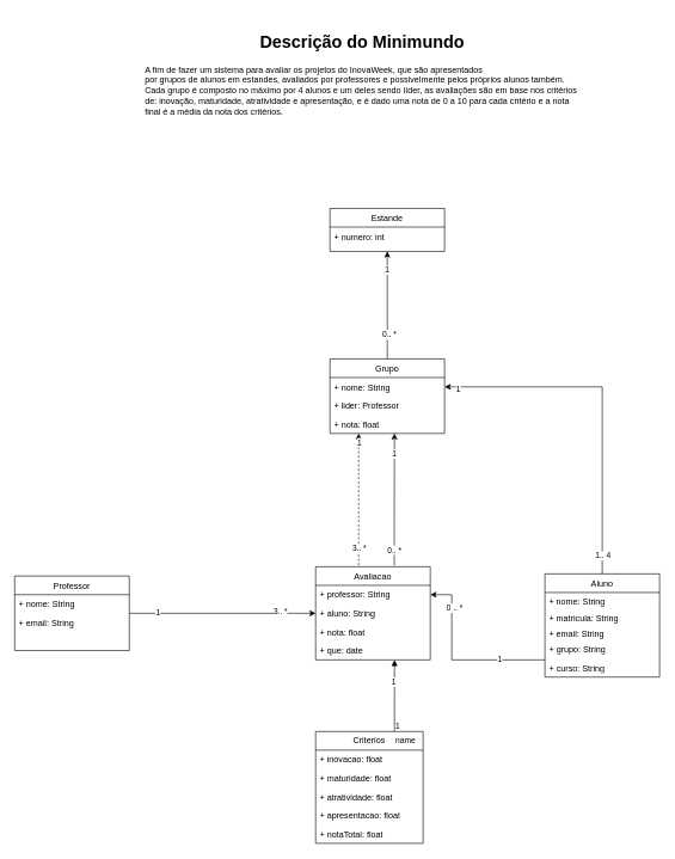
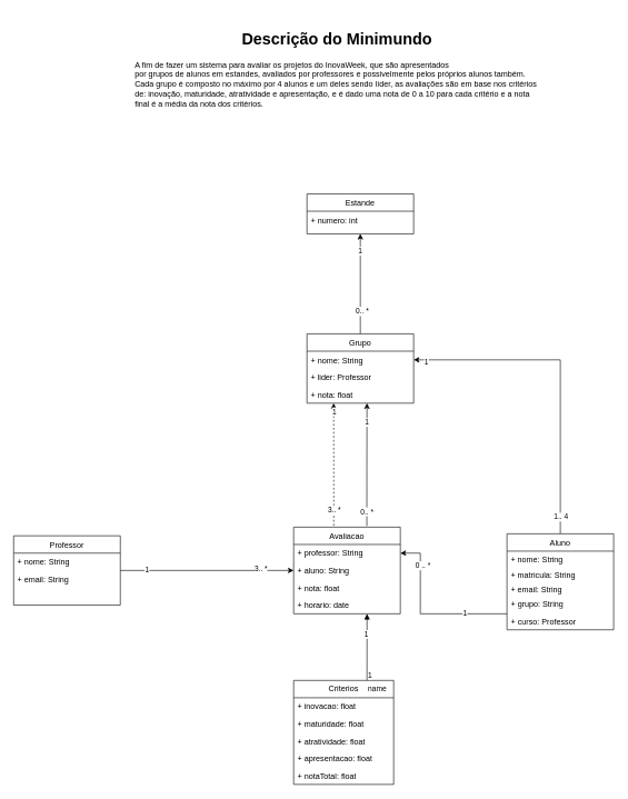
  <mxCell id="0" />
  <mxCell id="1" parent="0" />
  <mxCell id="2" style="edgeStyle=orthogonalEdgeStyle;rounded=0;orthogonalLoop=1;jettySize=auto;html=1;entryX=1;entryY=0.5;entryDx=0;entryDy=0;" parent="1" source="8" target="38" edge="1"><mxGeometry relative="1" as="geometry"><mxPoint x="710" y="880" as="targetPoint" /><Array as="points"><mxPoint x="630" y="920" /></Array></mxGeometry></mxCell>
  <mxCell id="3" value="1" style="edgeLabel;html=1;align=center;verticalAlign=middle;resizable=0;points=[];" parent="2" connectable="0" vertex="1"><mxGeometry x="-0.492" y="-2" relative="1" as="geometry"><mxPoint as="offset" /></mxGeometry></mxCell>
  <mxCell id="4" value="0 .. *" style="edgeLabel;html=1;align=center;verticalAlign=middle;resizable=0;points=[];" parent="2" connectable="0" vertex="1"><mxGeometry x="0.614" y="-3" relative="1" as="geometry"><mxPoint as="offset" /></mxGeometry></mxCell>
  <mxCell id="5" style="edgeStyle=orthogonalEdgeStyle;rounded=0;orthogonalLoop=1;jettySize=auto;html=1;entryX=1;entryY=0.5;entryDx=0;entryDy=0;" parent="1" source="8" target="33" edge="1"><mxGeometry relative="1" as="geometry"><Array as="points"><mxPoint x="840" y="539" /></Array></mxGeometry></mxCell>
  <mxCell id="6" value="1.. 4" style="edgeLabel;html=1;align=center;verticalAlign=middle;resizable=0;points=[];" parent="5" connectable="0" vertex="1"><mxGeometry x="-0.892" relative="1" as="geometry"><mxPoint as="offset" /></mxGeometry></mxCell>
  <mxCell id="7" value="1" style="edgeLabel;html=1;align=center;verticalAlign=middle;resizable=0;points=[];" parent="5" connectable="0" vertex="1"><mxGeometry x="0.924" y="2" relative="1" as="geometry"><mxPoint as="offset" /></mxGeometry></mxCell>
  <mxCell id="8" value="Aluno" style="swimlane;fontStyle=0;align=center;verticalAlign=top;childLayout=stackLayout;horizontal=1;startSize=26;horizontalStack=0;resizeParent=1;resizeLast=0;collapsible=1;marginBottom=0;rounded=0;shadow=0;strokeWidth=1;" parent="1" vertex="1"><mxGeometry x="760" y="800" width="160" height="144" as="geometry"><mxRectangle x="130" y="380" width="160" height="26" as="alternateBounds" /></mxGeometry></mxCell>
  <mxCell id="9" value="+ nome: String" style="text;align=left;verticalAlign=top;spacingLeft=4;spacingRight=4;overflow=hidden;rotatable=0;points=[[0,0.5],[1,0.5]];portConstraint=eastwest;" parent="8" vertex="1"><mxGeometry y="26" width="160" height="22" as="geometry" /></mxCell>
  <mxCell id="10" value="+ matricula: String" style="text;align=left;verticalAlign=top;spacingLeft=4;spacingRight=4;overflow=hidden;rotatable=0;points=[[0,0.5],[1,0.5]];portConstraint=eastwest;" parent="8" vertex="1"><mxGeometry y="48" width="160" height="22" as="geometry" /></mxCell>
  <mxCell id="11" value="+ email: String" style="text;align=left;verticalAlign=top;spacingLeft=4;spacingRight=4;overflow=hidden;rotatable=0;points=[[0,0.5],[1,0.5]];portConstraint=eastwest;" parent="8" vertex="1"><mxGeometry y="70" width="160" height="22" as="geometry" /></mxCell>
  <mxCell id="12" value="+ grupo: String" style="text;strokeColor=none;fillColor=none;align=left;verticalAlign=top;spacingLeft=4;spacingRight=4;overflow=hidden;rotatable=0;points=[[0,0.5],[1,0.5]];portConstraint=eastwest;whiteSpace=wrap;html=1;" parent="8" vertex="1"><mxGeometry y="92" width="160" height="26" as="geometry" /></mxCell>
- <mxCell id="13" value="+ curso: String" style="text;strokeColor=none;fillColor=none;align=left;verticalAlign=top;spacingLeft=4;spacingRight=4;overflow=hidden;rotatable=0;points=[[0,0.5],[1,0.5]];portConstraint=eastwest;whiteSpace=wrap;html=1;" parent="8" vertex="1"><mxGeometry y="118" width="160" height="26" as="geometry" /></mxCell>
+ <mxCell id="13" value="+ curso: Professor" style="text;strokeColor=none;fillColor=none;align=left;verticalAlign=top;spacingLeft=4;spacingRight=4;overflow=hidden;rotatable=0;points=[[0,0.5],[1,0.5]];portConstraint=eastwest;whiteSpace=wrap;html=1;" parent="8" vertex="1"><mxGeometry y="118" width="160" height="26" as="geometry" /></mxCell>
  <mxCell id="14" style="edgeStyle=orthogonalEdgeStyle;rounded=0;orthogonalLoop=1;jettySize=auto;html=1;" parent="1" source="17" edge="1" target="37"><mxGeometry relative="1" as="geometry"><mxPoint x="330" y="902" as="targetPoint" /></mxGeometry></mxCell>
  <mxCell id="15" value="1&lt;br&gt;" style="edgeLabel;html=1;align=center;verticalAlign=middle;resizable=0;points=[];" parent="14" connectable="0" vertex="1"><mxGeometry x="-0.7" y="2" relative="1" as="geometry"><mxPoint as="offset" /></mxGeometry></mxCell>
  <mxCell id="16" value="3.. *" style="edgeLabel;html=1;align=center;verticalAlign=middle;resizable=0;points=[];" parent="14" connectable="0" vertex="1"><mxGeometry x="0.614" y="3" relative="1" as="geometry"><mxPoint as="offset" /></mxGeometry></mxCell>
  <mxCell id="17" value="Professor" style="swimlane;fontStyle=0;align=center;verticalAlign=top;childLayout=stackLayout;horizontal=1;startSize=26;horizontalStack=0;resizeParent=1;resizeLast=0;collapsible=1;marginBottom=0;rounded=0;shadow=0;strokeWidth=1;" parent="1" vertex="1"><mxGeometry x="20" y="803" width="160" height="104" as="geometry"><mxRectangle x="340" y="380" width="170" height="26" as="alternateBounds" /></mxGeometry></mxCell>
  <mxCell id="18" value="+ nome: String" style="text;align=left;verticalAlign=top;spacingLeft=4;spacingRight=4;overflow=hidden;rotatable=0;points=[[0,0.5],[1,0.5]];portConstraint=eastwest;" parent="17" vertex="1"><mxGeometry y="26" width="160" height="26" as="geometry" /></mxCell>
  <mxCell id="19" value="+ email: String" style="text;align=left;verticalAlign=top;spacingLeft=4;spacingRight=4;overflow=hidden;rotatable=0;points=[[0,0.5],[1,0.5]];portConstraint=eastwest;" parent="17" vertex="1"><mxGeometry y="52" width="160" height="26" as="geometry" /></mxCell>
  <mxCell id="20" style="edgeStyle=orthogonalEdgeStyle;rounded=0;orthogonalLoop=1;jettySize=auto;html=1;entryX=0.25;entryY=1;entryDx=0;entryDy=0;exitX=0.376;exitY=-0.016;exitDx=0;exitDy=0;exitPerimeter=0;dashed=1;" parent="1" source="37" target="32" edge="1"><mxGeometry relative="1" as="geometry"><mxPoint x="500" y="790" as="sourcePoint" /><mxPoint x="500" y="630" as="targetPoint" /><Array as="points" /></mxGeometry></mxCell>
  <mxCell id="21" value="3.. *" style="edgeLabel;html=1;align=center;verticalAlign=middle;resizable=0;points=[];" parent="20" connectable="0" vertex="1"><mxGeometry x="-0.743" relative="1" as="geometry"><mxPoint as="offset" /></mxGeometry></mxCell>
  <mxCell id="22" value="1" style="edgeLabel;html=1;align=center;verticalAlign=middle;resizable=0;points=[];" parent="20" connectable="0" vertex="1"><mxGeometry x="0.752" y="-4" relative="1" as="geometry"><mxPoint x="-4" y="-11" as="offset" /></mxGeometry></mxCell>
  <mxCell id="23" value="Estande" style="swimlane;fontStyle=0;align=center;verticalAlign=top;childLayout=stackLayout;horizontal=1;startSize=26;horizontalStack=0;resizeParent=1;resizeLast=0;collapsible=1;marginBottom=0;rounded=0;shadow=0;strokeWidth=1;" parent="1" vertex="1"><mxGeometry x="460" y="290" width="160" height="60" as="geometry"><mxRectangle x="130" y="380" width="160" height="26" as="alternateBounds" /></mxGeometry></mxCell>
  <mxCell id="24" value="+ numero: int" style="text;align=left;verticalAlign=top;spacingLeft=4;spacingRight=4;overflow=hidden;rotatable=0;points=[[0,0.5],[1,0.5]];portConstraint=eastwest;" parent="23" vertex="1"><mxGeometry y="26" width="160" height="22" as="geometry" /></mxCell>
  <mxCell id="25" style="edgeStyle=orthogonalEdgeStyle;rounded=0;orthogonalLoop=1;jettySize=auto;html=1;exitX=0.686;exitY=-0.013;exitDx=0;exitDy=0;exitPerimeter=0;" parent="1" edge="1" source="37"><mxGeometry relative="1" as="geometry"><Array as="points" /><mxPoint x="550" y="604" as="targetPoint" /><mxPoint x="550" y="790" as="sourcePoint" /></mxGeometry></mxCell>
  <mxCell id="26" value="0.. *" style="edgeLabel;html=1;align=center;verticalAlign=middle;resizable=0;points=[];" parent="25" connectable="0" vertex="1"><mxGeometry x="-0.762" relative="1" as="geometry"><mxPoint as="offset" /></mxGeometry></mxCell>
  <mxCell id="27" value="1" style="edgeLabel;html=1;align=center;verticalAlign=middle;resizable=0;points=[];" parent="25" connectable="0" vertex="1"><mxGeometry x="0.79" y="1" relative="1" as="geometry"><mxPoint y="9" as="offset" /></mxGeometry></mxCell>
  <mxCell id="28" style="edgeStyle=orthogonalEdgeStyle;rounded=0;orthogonalLoop=1;jettySize=auto;html=1;entryX=0.5;entryY=1;entryDx=0;entryDy=0;" parent="1" source="32" target="23" edge="1"><mxGeometry relative="1" as="geometry" /></mxCell>
  <mxCell id="29" value="1" style="edgeLabel;html=1;align=center;verticalAlign=middle;resizable=0;points=[];" parent="28" connectable="0" vertex="1"><mxGeometry x="-0.541" y="-1" relative="1" as="geometry"><mxPoint as="offset" /></mxGeometry></mxCell>
  <mxCell id="30" value="1" style="edgeLabel;html=1;align=center;verticalAlign=middle;resizable=0;points=[];" parent="28" connectable="0" vertex="1"><mxGeometry x="0.671" y="1" relative="1" as="geometry"><mxPoint as="offset" /></mxGeometry></mxCell>
  <mxCell id="31" value="0.. *" style="edgeLabel;html=1;align=center;verticalAlign=middle;resizable=0;points=[];" parent="28" connectable="0" vertex="1"><mxGeometry x="-0.537" y="-2" relative="1" as="geometry"><mxPoint as="offset" /></mxGeometry></mxCell>
  <mxCell id="32" value="Grupo" style="swimlane;fontStyle=0;align=center;verticalAlign=top;childLayout=stackLayout;horizontal=1;startSize=26;horizontalStack=0;resizeParent=1;resizeLast=0;collapsible=1;marginBottom=0;rounded=0;shadow=0;strokeWidth=1;" parent="1" vertex="1"><mxGeometry x="460" y="500" width="160" height="104" as="geometry"><mxRectangle x="340" y="380" width="170" height="26" as="alternateBounds" /></mxGeometry></mxCell>
  <mxCell id="33" value="+ nome: String" style="text;align=left;verticalAlign=top;spacingLeft=4;spacingRight=4;overflow=hidden;rotatable=0;points=[[0,0.5],[1,0.5]];portConstraint=eastwest;" parent="32" vertex="1"><mxGeometry y="26" width="160" height="26" as="geometry" /></mxCell>
  <mxCell id="34" value="+ lider: Professor" style="text;align=left;verticalAlign=top;spacingLeft=4;spacingRight=4;overflow=hidden;rotatable=0;points=[[0,0.5],[1,0.5]];portConstraint=eastwest;" parent="32" vertex="1"><mxGeometry y="52" width="160" height="26" as="geometry" /></mxCell>
  <mxCell id="35" value="+ nota: float" style="text;align=left;verticalAlign=top;spacingLeft=4;spacingRight=4;overflow=hidden;rotatable=0;points=[[0,0.5],[1,0.5]];portConstraint=eastwest;" parent="32" vertex="1"><mxGeometry y="78" width="160" height="26" as="geometry" /></mxCell>
  <mxCell id="36" value="&lt;h1 style=&quot;text-align: center;&quot;&gt;Descrição do Minimundo&lt;/h1&gt;&lt;div style=&quot;&quot;&gt;&lt;span style=&quot;background-color: initial;&quot;&gt;A fim de fazer um sistema para avaliar os projetos do InovaWeek, que são apresentados&lt;/span&gt;&lt;/div&gt;&lt;div style=&quot;&quot;&gt;&lt;span style=&quot;background-color: initial;&quot;&gt;por grupos de alunos em estandes, avaliados por professores e possivelmente pelos próprios alunos também.&lt;/span&gt;&lt;/div&gt;&lt;div style=&quot;&quot;&gt;&lt;span style=&quot;background-color: initial;&quot;&gt;Cada grupo é composto no máximo por 4 alunos e um deles sendo líder, as avaliações são em base nos critérios&amp;nbsp;&lt;/span&gt;&lt;/div&gt;&lt;div style=&quot;&quot;&gt;&lt;span style=&quot;background-color: initial;&quot;&gt;de: inovação, maturidade, atratividade e apresentação, e é dado uma nota de 0 a 10 para cada critério e a nota&lt;/span&gt;&lt;/div&gt;&lt;div style=&quot;&quot;&gt;&lt;span style=&quot;background-color: initial;&quot;&gt;final é a média da nota dos critérios.&lt;/span&gt;&lt;/div&gt;" style="text;html=1;align=left;verticalAlign=middle;resizable=0;points=[];autosize=1;rotation=0;rounded=0;labelPosition=center;verticalLabelPosition=middle;" parent="1" vertex="1"><mxGeometry x="200" y="20" width="630" height="150" as="geometry" /></mxCell>
  <mxCell id="37" value="Avaliacao" style="swimlane;fontStyle=0;align=center;verticalAlign=top;childLayout=stackLayout;horizontal=1;startSize=26;horizontalStack=0;resizeParent=1;resizeLast=0;collapsible=1;marginBottom=0;rounded=0;shadow=0;strokeWidth=1;" parent="1" vertex="1"><mxGeometry x="440" y="790" width="160" height="130" as="geometry"><mxRectangle x="130" y="380" width="160" height="26" as="alternateBounds" /></mxGeometry></mxCell>
  <mxCell id="38" value="+ professor: String&#10;" style="text;align=left;verticalAlign=top;spacingLeft=4;spacingRight=4;overflow=hidden;rotatable=0;points=[[0,0.5],[1,0.5]];portConstraint=eastwest;" parent="37" vertex="1"><mxGeometry y="26" width="160" height="26" as="geometry" /></mxCell>
  <mxCell id="39" value="+ aluno: String" style="text;align=left;verticalAlign=top;spacingLeft=4;spacingRight=4;overflow=hidden;rotatable=0;points=[[0,0.5],[1,0.5]];portConstraint=eastwest;" parent="37" vertex="1"><mxGeometry y="52" width="160" height="26" as="geometry" /></mxCell>
  <mxCell id="40" value="+ nota: float" style="text;align=left;verticalAlign=top;spacingLeft=4;spacingRight=4;overflow=hidden;rotatable=0;points=[[0,0.5],[1,0.5]];portConstraint=eastwest;" parent="37" vertex="1"><mxGeometry y="78" width="160" height="26" as="geometry" /></mxCell>
- <mxCell id="41" value="+ que: date" style="text;align=left;verticalAlign=top;spacingLeft=4;spacingRight=4;overflow=hidden;rotatable=0;points=[[0,0.5],[1,0.5]];portConstraint=eastwest;" parent="37" vertex="1"><mxGeometry y="104" width="160" height="26" as="geometry" /></mxCell>
+ <mxCell id="41" value="+ horario: date" style="text;align=left;verticalAlign=top;spacingLeft=4;spacingRight=4;overflow=hidden;rotatable=0;points=[[0,0.5],[1,0.5]];portConstraint=eastwest;" parent="37" vertex="1"><mxGeometry y="104" width="160" height="26" as="geometry" /></mxCell>
  <mxCell id="42" value="Criterios" style="swimlane;fontStyle=0;childLayout=stackLayout;horizontal=1;startSize=26;fillColor=none;horizontalStack=0;resizeParent=1;resizeParentMax=0;resizeLast=0;collapsible=1;marginBottom=0;whiteSpace=wrap;html=1;" vertex="1" parent="1"><mxGeometry x="440" y="1020" width="150" height="156" as="geometry" /></mxCell>
  <mxCell id="43" value="+ inovacao: float" style="text;strokeColor=none;fillColor=none;align=left;verticalAlign=top;spacingLeft=4;spacingRight=4;overflow=hidden;rotatable=0;points=[[0,0.5],[1,0.5]];portConstraint=eastwest;whiteSpace=wrap;html=1;" vertex="1" parent="42"><mxGeometry y="26" width="150" height="26" as="geometry" /></mxCell>
  <mxCell id="44" value="+ maturidade: float" style="text;strokeColor=none;fillColor=none;align=left;verticalAlign=top;spacingLeft=4;spacingRight=4;overflow=hidden;rotatable=0;points=[[0,0.5],[1,0.5]];portConstraint=eastwest;whiteSpace=wrap;html=1;" vertex="1" parent="42"><mxGeometry y="52" width="150" height="26" as="geometry" /></mxCell>
  <mxCell id="45" value="+ atratividade: float" style="text;strokeColor=none;fillColor=none;align=left;verticalAlign=top;spacingLeft=4;spacingRight=4;overflow=hidden;rotatable=0;points=[[0,0.5],[1,0.5]];portConstraint=eastwest;whiteSpace=wrap;html=1;" vertex="1" parent="42"><mxGeometry y="78" width="150" height="26" as="geometry" /></mxCell>
  <mxCell id="46" value="+ apresentacao: float" style="text;strokeColor=none;fillColor=none;align=left;verticalAlign=top;spacingLeft=4;spacingRight=4;overflow=hidden;rotatable=0;points=[[0,0.5],[1,0.5]];portConstraint=eastwest;whiteSpace=wrap;html=1;" vertex="1" parent="42"><mxGeometry y="104" width="150" height="26" as="geometry" /></mxCell>
  <mxCell id="47" value="+ notaTotal: float" style="text;strokeColor=none;fillColor=none;align=left;verticalAlign=top;spacingLeft=4;spacingRight=4;overflow=hidden;rotatable=0;points=[[0,0.5],[1,0.5]];portConstraint=eastwest;whiteSpace=wrap;html=1;" vertex="1" parent="42"><mxGeometry y="130" width="150" height="26" as="geometry" /></mxCell>
  <mxCell id="48" value="name" style="endArrow=block;endFill=1;html=1;edgeStyle=orthogonalEdgeStyle;align=left;verticalAlign=top;rounded=0;entryX=0.688;entryY=1;entryDx=0;entryDy=0;entryPerimeter=0;" edge="1" parent="1" target="41"><mxGeometry x="-1" relative="1" as="geometry"><mxPoint x="550" y="1020" as="sourcePoint" /><mxPoint x="560" y="990" as="targetPoint" /><Array as="points"><mxPoint x="550" y="1019" /></Array></mxGeometry></mxCell>
  <mxCell id="49" value="1" style="edgeLabel;resizable=0;html=1;align=left;verticalAlign=bottom;" connectable="0" vertex="1" parent="48"><mxGeometry x="-1" relative="1" as="geometry" /></mxCell>
  <mxCell id="50" value="1&lt;br&gt;" style="edgeLabel;html=1;align=center;verticalAlign=middle;resizable=0;points=[];" vertex="1" connectable="0" parent="48"><mxGeometry x="0.388" y="2" relative="1" as="geometry"><mxPoint as="offset" /></mxGeometry></mxCell>
